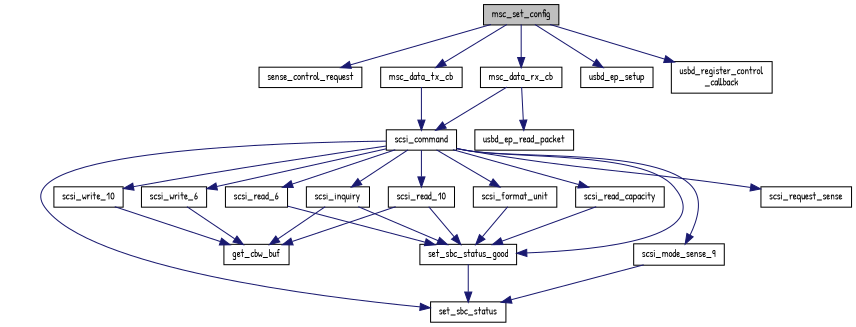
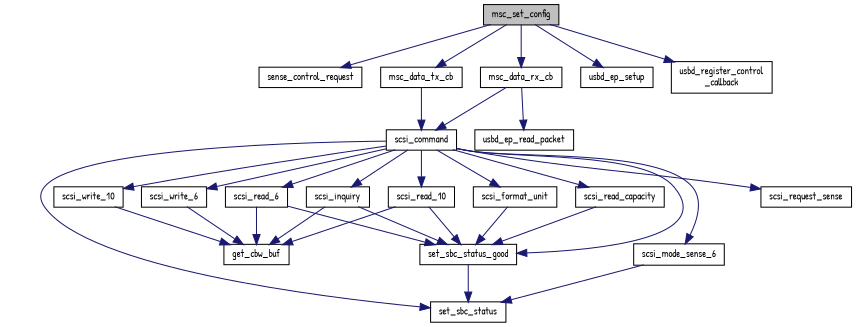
  digraph {
    fontname="Patrick Hand"
    rankdir=TB
    node [color=black fillcolor=white fontname="Patrick Hand" fontsize=10 shape=record style=filled]
    edge [color=midnightblue fontname="Patrick Hand" fontsize=10 labelfontname=Helvetica labelfontsize=10 style=solid]
    n1 [fillcolor=grey75 fontcolor=black height=0.2 label=msc_set_config width=0.4]
    n2 [height=0.2 label=sense_control_request width=0.4]
    n3 [height=0.2 label=msc_data_rx_cb width=0.4]
    n4 [height=0.2 label=msc_data_tx_cb width=0.4]
    n5 [height=0.2 label=usbd_ep_setup width=0.4]
    n6 [height=0.2 label="usbd_register_control\l_callback" width=0.4]
    n7 [height=0.2 label=scsi_command width=0.4]
    n8 [height=0.2 label=usbd_ep_read_packet width=0.4]
    n9 [height=0.2 label=set_sbc_status_good width=0.4]
    n10 [height=0.2 label=set_sbc_status width=0.4]
    n11 [height=0.2 label=scsi_format_unit width=0.4]
    n12 [height=0.2 label=scsi_request_sense width=0.4]
-   n13 [height=0.2 label=scsi_mode_sense_9 width=0.4]
+   n13 [height=0.2 label=scsi_mode_sense_6 width=0.4]
    n14 [height=0.2 label=scsi_read_6 width=0.4]
    n15 [height=0.2 label=scsi_inquiry width=0.4]
    n16 [height=0.2 label=scsi_read_capacity width=0.4]
    n17 [height=0.2 label=scsi_read_10 width=0.4]
    n18 [height=0.2 label=scsi_write_6 width=0.4]
    n19 [height=0.2 label=scsi_write_10 width=0.4]
    n20 [height=0.2 label=get_cbw_buf width=0.4]
    n1 -> n2
    n1 -> n3
    n1 -> n4
    n1 -> n5
    n1 -> n6
    n3 -> n7
    n3 -> n8
    n4 -> n7
    n7 -> n9
    n7 -> n10
    n7 -> n11
    n7 -> n12
    n7 -> n13
    n7 -> n14
    n7 -> n15
    n7 -> n16
    n7 -> n17
    n7 -> n18
    n7 -> n19
    n9 -> n10
    n11 -> n9
    n13 -> n10
    n14 -> n9
+   n14 -> n20
    n15 -> n9
    n15 -> n20
    n16 -> n9
    n17 -> n9
    n17 -> n20
    n18 -> n20
    n19 -> n20
  }
